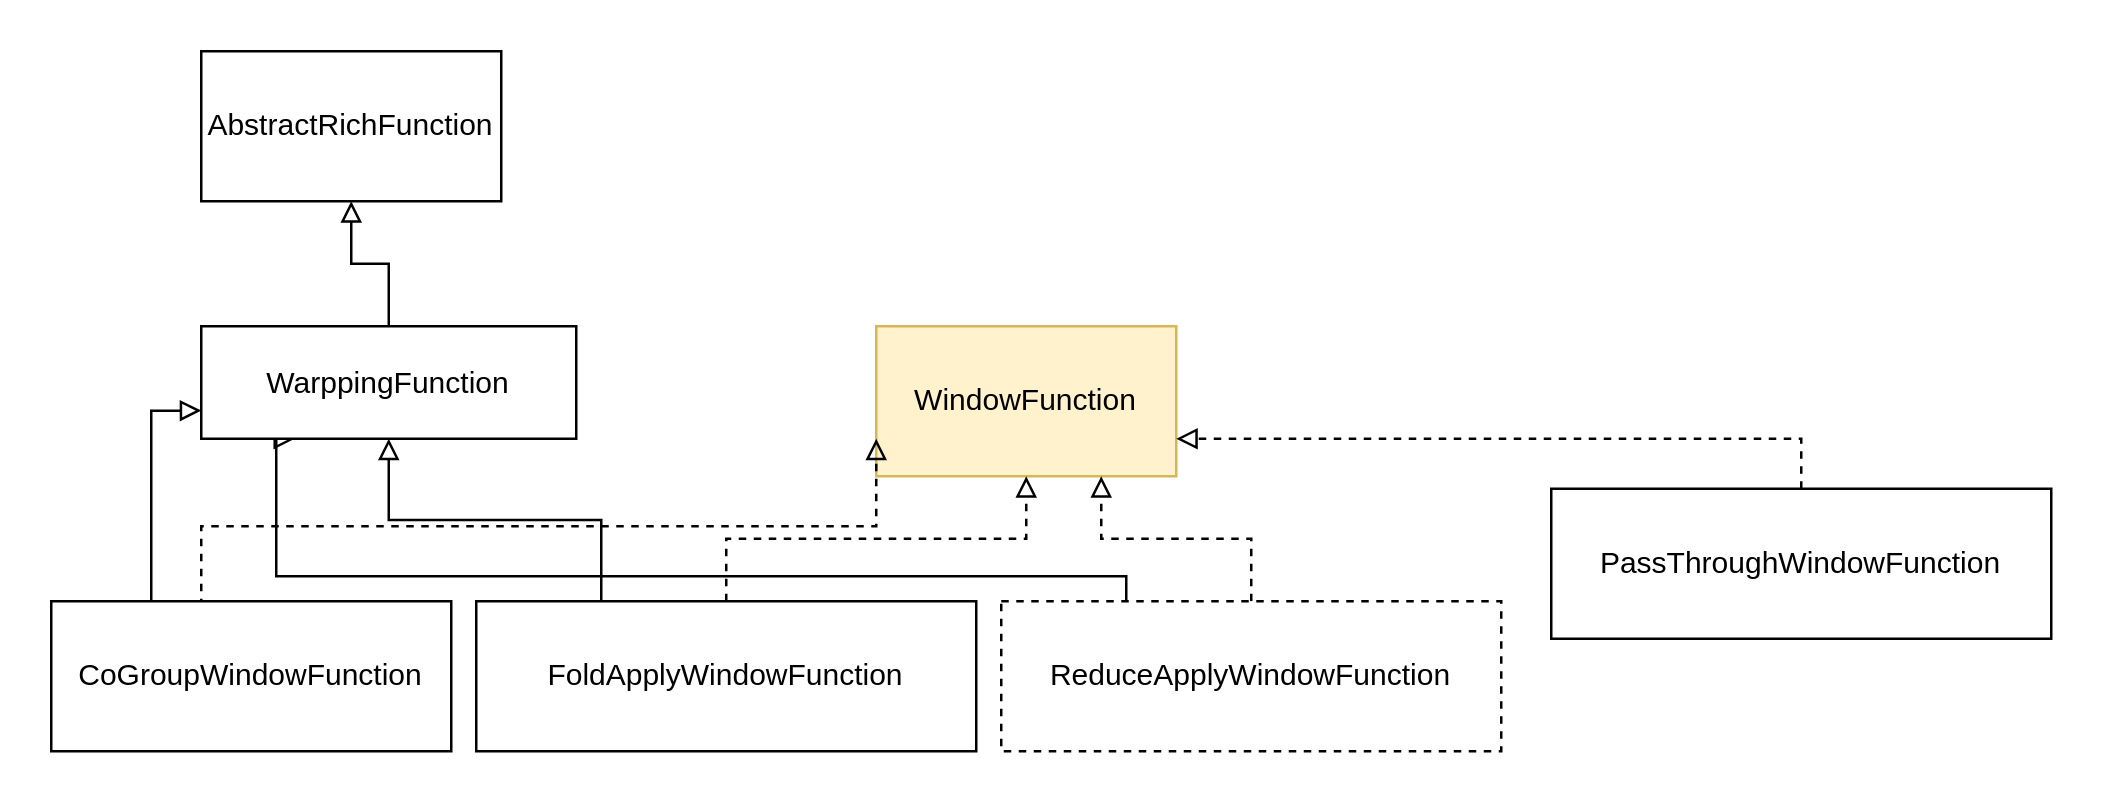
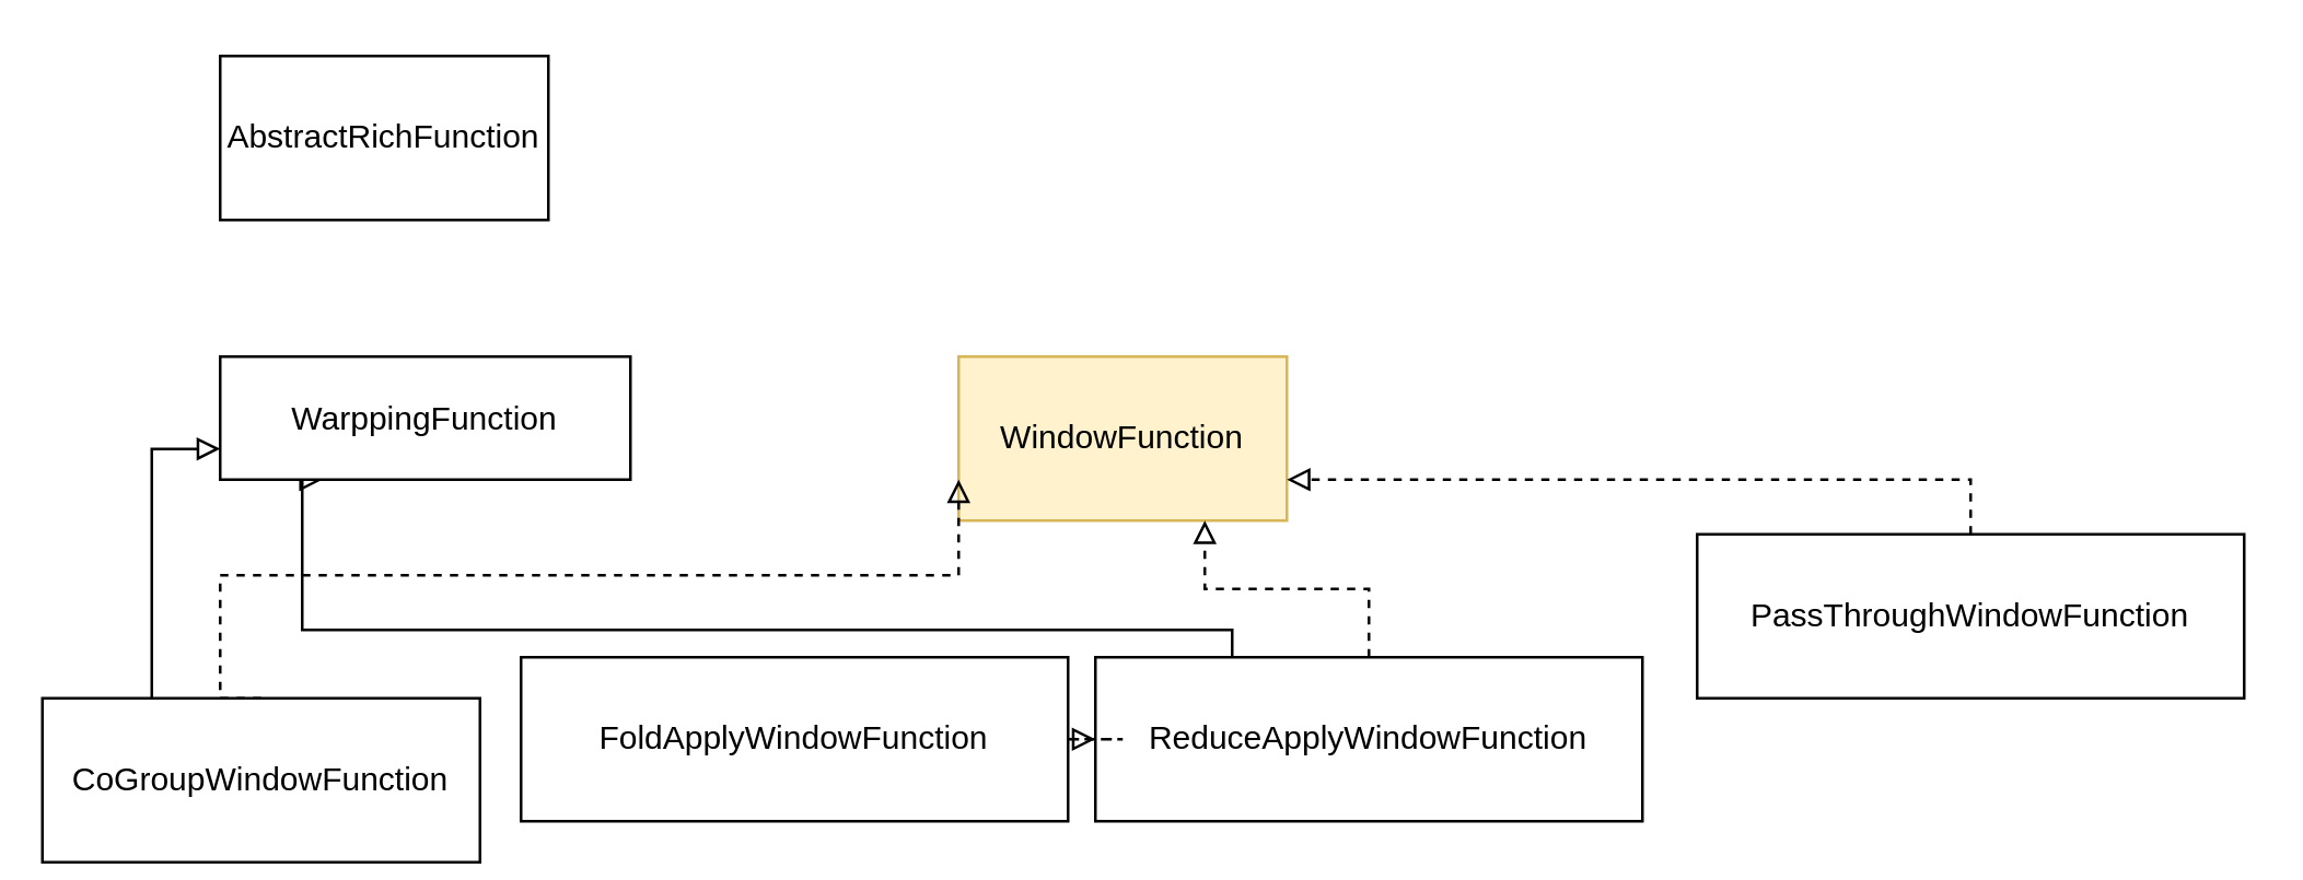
  <mxCell id="0" />
  <mxCell id="1" parent="0" />
  <mxCell id="2" value="WindowFunction" style="rounded=0;whiteSpace=wrap;html=1;fillColor=#fff2cc;strokeColor=#d6b656;" vertex="1" parent="1"><mxGeometry x="350" y="130" width="120" height="60" as="geometry" /></mxCell>
  <mxCell id="3" style="edgeStyle=orthogonalEdgeStyle;rounded=0;orthogonalLoop=1;jettySize=auto;html=1;entryX=0.75;entryY=1;entryDx=0;entryDy=0;dashed=1;endArrow=block;endFill=0;" edge="1" parent="1" source="5" target="2"><mxGeometry relative="1" as="geometry" /></mxCell>
  <mxCell id="4" style="edgeStyle=orthogonalEdgeStyle;rounded=0;orthogonalLoop=1;jettySize=auto;html=1;exitX=0.25;exitY=0;exitDx=0;exitDy=0;entryX=0.25;entryY=1;entryDx=0;entryDy=0;endArrow=block;endFill=0;" edge="1" parent="1" source="5" target="15"><mxGeometry relative="1" as="geometry"><Array as="points"><mxPoint x="450" y="230" /><mxPoint x="110" y="230" /></Array></mxGeometry></mxCell>
- <mxCell id="5" value="ReduceApplyWindowFunction" style="rounded=0;whiteSpace=wrap;html=1;dashed=1;" vertex="1" parent="1"><mxGeometry x="400" y="240" width="200" height="60" as="geometry" /></mxCell>
+ <mxCell id="5" value="ReduceApplyWindowFunction" style="rounded=0;whiteSpace=wrap;html=1;" vertex="1" parent="1"><mxGeometry x="400" y="240" width="200" height="60" as="geometry" /></mxCell>
  <mxCell id="6" style="edgeStyle=orthogonalEdgeStyle;rounded=0;orthogonalLoop=1;jettySize=auto;html=1;entryX=1;entryY=0.75;entryDx=0;entryDy=0;dashed=1;endArrow=block;endFill=0;exitX=0.5;exitY=0;exitDx=0;exitDy=0;" edge="1" parent="1" source="7" target="2"><mxGeometry relative="1" as="geometry" /></mxCell>
  <mxCell id="7" value="PassThroughWindowFunction" style="rounded=0;whiteSpace=wrap;html=1;" vertex="1" parent="1"><mxGeometry x="620" y="195" width="200" height="60" as="geometry" /></mxCell>
- <mxCell id="8" style="edgeStyle=orthogonalEdgeStyle;rounded=0;orthogonalLoop=1;jettySize=auto;html=1;dashed=1;endArrow=block;endFill=0;" edge="1" parent="1" source="10" target="2"><mxGeometry relative="1" as="geometry" /></mxCell>
- <mxCell id="9" style="edgeStyle=orthogonalEdgeStyle;rounded=0;orthogonalLoop=1;jettySize=auto;html=1;exitX=0.25;exitY=0;exitDx=0;exitDy=0;entryX=0.5;entryY=1;entryDx=0;entryDy=0;endArrow=block;endFill=0;" edge="1" parent="1" source="10" target="15"><mxGeometry relative="1" as="geometry" /></mxCell>
+ <mxCell id="8" style="edgeStyle=orthogonalEdgeStyle;rounded=0;orthogonalLoop=1;jettySize=auto;html=1;dashed=1;endArrow=block;endFill=0;" edge="1" parent="1" source="10" target="5"><mxGeometry relative="1" as="geometry" /></mxCell>
  <mxCell id="10" value="FoldApplyWindowFunction" style="rounded=0;whiteSpace=wrap;html=1;" vertex="1" parent="1"><mxGeometry x="190" y="240" width="200" height="60" as="geometry" /></mxCell>
  <mxCell id="11" style="edgeStyle=orthogonalEdgeStyle;rounded=0;orthogonalLoop=1;jettySize=auto;html=1;entryX=0;entryY=0.75;entryDx=0;entryDy=0;dashed=1;endArrow=block;endFill=0;exitX=0.5;exitY=0;exitDx=0;exitDy=0;" edge="1" parent="1" source="13" target="2"><mxGeometry relative="1" as="geometry"><Array as="points"><mxPoint x="80" y="210" /><mxPoint x="350" y="210" /></Array></mxGeometry></mxCell>
  <mxCell id="12" style="edgeStyle=orthogonalEdgeStyle;rounded=0;orthogonalLoop=1;jettySize=auto;html=1;exitX=0.25;exitY=0;exitDx=0;exitDy=0;entryX=0;entryY=0.75;entryDx=0;entryDy=0;endArrow=block;endFill=0;" edge="1" parent="1" source="13" target="15"><mxGeometry relative="1" as="geometry" /></mxCell>
- <mxCell id="13" value="CoGroupWindowFunction" style="rounded=0;whiteSpace=wrap;html=1;" vertex="1" parent="1"><mxGeometry x="20" y="240" width="160" height="60" as="geometry" /></mxCell>
- <mxCell id="14" style="edgeStyle=orthogonalEdgeStyle;rounded=0;orthogonalLoop=1;jettySize=auto;html=1;endArrow=block;endFill=0;" edge="1" parent="1" source="15" target="16"><mxGeometry relative="1" as="geometry" /></mxCell>
+ <mxCell id="13" value="CoGroupWindowFunction" style="rounded=0;whiteSpace=wrap;html=1;" vertex="1" parent="1"><mxGeometry x="15" y="255" width="160" height="60" as="geometry" /></mxCell>
  <mxCell id="15" value="WarppingFunction" style="rounded=0;whiteSpace=wrap;html=1;" vertex="1" parent="1"><mxGeometry x="80" y="130" width="150" height="45" as="geometry" /></mxCell>
  <mxCell id="16" value="AbstractRichFunction" style="rounded=0;whiteSpace=wrap;html=1;" vertex="1" parent="1"><mxGeometry x="80" y="20" width="120" height="60" as="geometry" /></mxCell>
